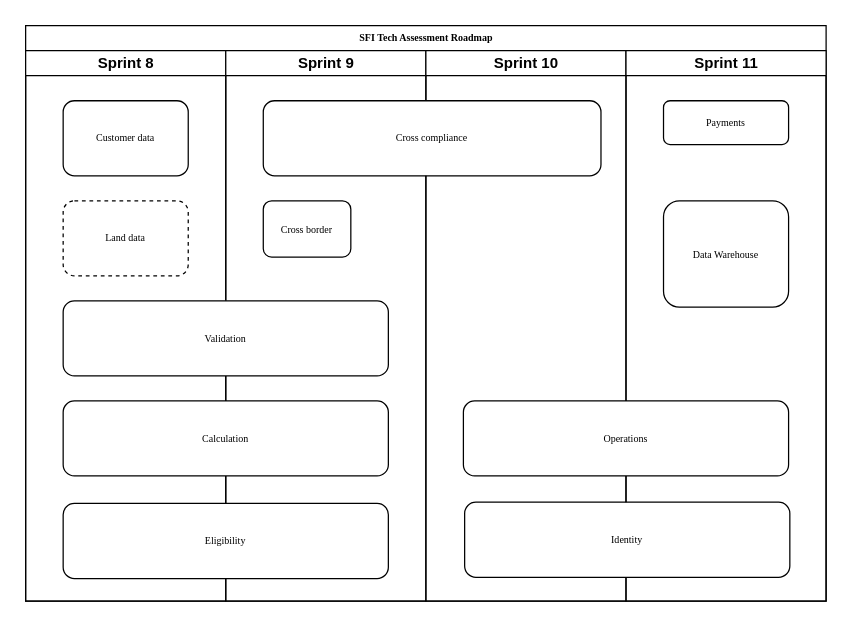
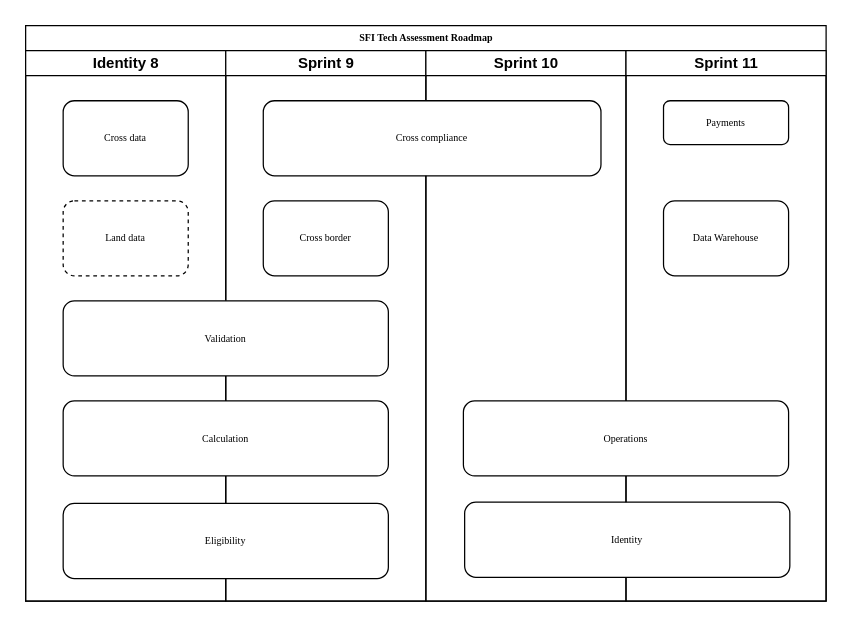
  <mxCell id="0" />
  <mxCell id="1" parent="0" />
  <mxCell id="2" value="SFI Tech Assessment Roadmap" style="swimlane;html=1;childLayout=stackLayout;startSize=20;rounded=0;shadow=0;labelBackgroundColor=none;strokeWidth=1;fontFamily=Verdana;fontSize=8;align=center;" parent="1" vertex="1"><mxGeometry x="20" y="20" width="640" height="460" as="geometry" /></mxCell>
- <mxCell id="3" value="Sprint 8" style="swimlane;html=1;startSize=20;" parent="2" vertex="1"><mxGeometry y="20" width="160" height="440" as="geometry" /></mxCell>
- <mxCell id="4" value="Customer data" style="rounded=1;whiteSpace=wrap;html=1;shadow=0;labelBackgroundColor=none;strokeWidth=1;fontFamily=Verdana;fontSize=8;align=center;" parent="3" vertex="1"><mxGeometry x="30" y="40" width="100" height="60" as="geometry" /></mxCell>
+ <mxCell id="3" value="Identity 8" style="swimlane;html=1;startSize=20;" parent="2" vertex="1"><mxGeometry y="20" width="160" height="440" as="geometry" /></mxCell>
+ <mxCell id="4" value="Cross data" style="rounded=1;whiteSpace=wrap;html=1;shadow=0;labelBackgroundColor=none;strokeWidth=1;fontFamily=Verdana;fontSize=8;align=center;" parent="3" vertex="1"><mxGeometry x="30" y="40" width="100" height="60" as="geometry" /></mxCell>
  <mxCell id="5" value="Land data" style="rounded=1;whiteSpace=wrap;html=1;shadow=0;labelBackgroundColor=none;strokeWidth=1;fontFamily=Verdana;fontSize=8;align=center;dashed=1;" parent="3" vertex="1"><mxGeometry x="30" y="120" width="100" height="60" as="geometry" /></mxCell>
  <mxCell id="6" value="Sprint 9" style="swimlane;html=1;startSize=20;" parent="2" vertex="1"><mxGeometry x="160" y="20" width="160" height="440" as="geometry" /></mxCell>
- <mxCell id="7" value="Cross border" style="rounded=1;whiteSpace=wrap;html=1;shadow=0;labelBackgroundColor=none;strokeWidth=1;fontFamily=Verdana;fontSize=8;align=center;" vertex="1" parent="6"><mxGeometry x="30" y="120" width="70" height="45" as="geometry" /></mxCell>
+ <mxCell id="7" value="Cross border" style="rounded=1;whiteSpace=wrap;html=1;shadow=0;labelBackgroundColor=none;strokeWidth=1;fontFamily=Verdana;fontSize=8;align=center;" vertex="1" parent="6"><mxGeometry x="30" y="120" width="100" height="60" as="geometry" /></mxCell>
  <mxCell id="8" value="Validation" style="rounded=1;whiteSpace=wrap;html=1;shadow=0;labelBackgroundColor=none;strokeWidth=1;fontFamily=Verdana;fontSize=8;align=center;" vertex="1" parent="6"><mxGeometry x="-130" y="200" width="260" height="60" as="geometry" /></mxCell>
  <mxCell id="9" value="Sprint 10" style="swimlane;html=1;startSize=20;" parent="2" vertex="1"><mxGeometry x="320" y="20" width="160" height="440" as="geometry" /></mxCell>
  <mxCell id="10" value="Cross compliance" style="rounded=1;whiteSpace=wrap;html=1;shadow=0;labelBackgroundColor=none;strokeWidth=1;fontFamily=Verdana;fontSize=8;align=center;" vertex="1" parent="9"><mxGeometry x="-130" y="40" width="270" height="60" as="geometry" /></mxCell>
  <mxCell id="11" value="Sprint 11" style="swimlane;html=1;startSize=20;" parent="2" vertex="1"><mxGeometry x="480" y="20" width="160" height="440" as="geometry" /></mxCell>
  <mxCell id="12" value="Payments" style="rounded=1;whiteSpace=wrap;html=1;shadow=0;labelBackgroundColor=none;strokeWidth=1;fontFamily=Verdana;fontSize=8;align=center;" vertex="1" parent="11"><mxGeometry x="30" y="40" width="100" height="35" as="geometry" /></mxCell>
- <mxCell id="13" value="Data Warehouse" style="rounded=1;whiteSpace=wrap;html=1;shadow=0;labelBackgroundColor=none;strokeWidth=1;fontFamily=Verdana;fontSize=8;align=center;" vertex="1" parent="11"><mxGeometry x="30" y="120" width="100" height="85" as="geometry" /></mxCell>
+ <mxCell id="13" value="Data Warehouse" style="rounded=1;whiteSpace=wrap;html=1;shadow=0;labelBackgroundColor=none;strokeWidth=1;fontFamily=Verdana;fontSize=8;align=center;" vertex="1" parent="11"><mxGeometry x="30" y="120" width="100" height="60" as="geometry" /></mxCell>
  <mxCell id="14" value="Operations" style="rounded=1;whiteSpace=wrap;html=1;shadow=0;labelBackgroundColor=none;strokeWidth=1;fontFamily=Verdana;fontSize=8;align=center;" vertex="1" parent="11"><mxGeometry x="-130" y="280" width="260" height="60" as="geometry" /></mxCell>
  <mxCell id="15" value="Calculation" style="rounded=1;whiteSpace=wrap;html=1;shadow=0;labelBackgroundColor=none;strokeWidth=1;fontFamily=Verdana;fontSize=8;align=center;" vertex="1" parent="1"><mxGeometry x="50" y="320" width="260" height="60" as="geometry" /></mxCell>
  <mxCell id="16" value="Eligibility" style="rounded=1;whiteSpace=wrap;html=1;shadow=0;labelBackgroundColor=none;strokeWidth=1;fontFamily=Verdana;fontSize=8;align=center;" vertex="1" parent="1"><mxGeometry x="50" y="402" width="260" height="60" as="geometry" /></mxCell>
  <mxCell id="17" value="Identity" style="rounded=1;whiteSpace=wrap;html=1;shadow=0;labelBackgroundColor=none;strokeWidth=1;fontFamily=Verdana;fontSize=8;align=center;" vertex="1" parent="1"><mxGeometry x="371" y="401" width="260" height="60" as="geometry" /></mxCell>
